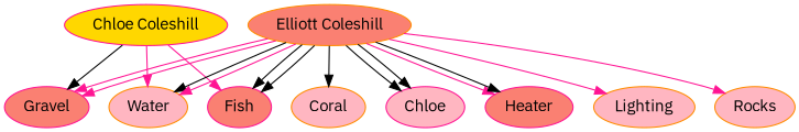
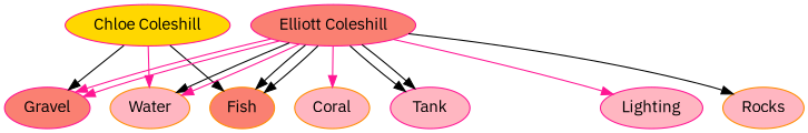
  digraph {
    fontname="IBM Plex Sans"
    node [color=deeppink fillcolor=lightpink fontname="IBM Plex Sans" style=filled]
    edge [color=black fontname="IBM Plex Sans"]
    "Chloe Coleshill" [fillcolor=gold]
    Gravel [fillcolor=salmon]
    Water [color=darkorange]
-   Fish [fillcolor=salmon]
-   Tank [label=Chloe]
-   "Elliott Coleshill" [color=darkorange fillcolor=salmon]
-   Heater [fillcolor=salmon]
-   Lighting [color=darkorange]
+   Fish [color=darkorange fillcolor=salmon]
+   Tank
+   "Elliott Coleshill" [fillcolor=salmon]
+   Lighting
    Rocks [color=darkorange]
    Coral [color=darkorange]
    "Chloe Coleshill" -> Gravel
    "Chloe Coleshill" -> Water [color=deeppink]
-   "Chloe Coleshill" -> Fish [color=deeppink]
+   "Chloe Coleshill" -> Fish
    "Elliott Coleshill" -> Gravel [color=deeppink]
    "Elliott Coleshill" -> Gravel [color=deeppink]
    "Elliott Coleshill" -> Water
    "Elliott Coleshill" -> Water [color=deeppink]
    "Elliott Coleshill" -> Fish
    "Elliott Coleshill" -> Fish
    "Elliott Coleshill" -> Tank
    "Elliott Coleshill" -> Tank
-   "Elliott Coleshill" -> Heater [color=deeppink]
-   "Elliott Coleshill" -> Heater
    "Elliott Coleshill" -> Lighting [color=deeppink]
-   "Elliott Coleshill" -> Rocks [color=deeppink]
-   "Elliott Coleshill" -> Coral
+   "Elliott Coleshill" -> Rocks
+   "Elliott Coleshill" -> Coral [color=deeppink]
  }
